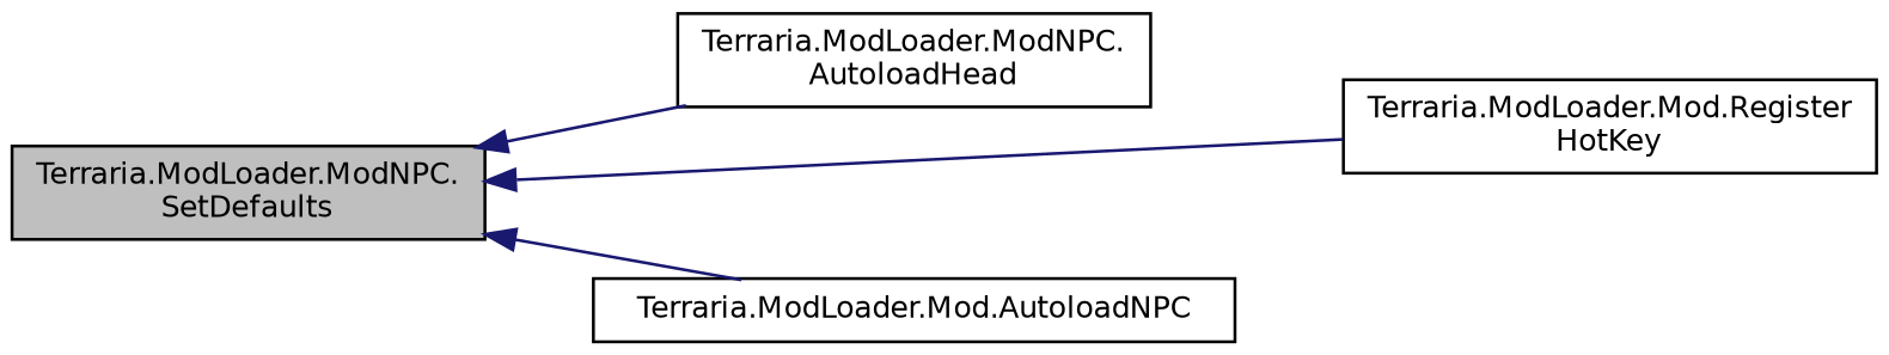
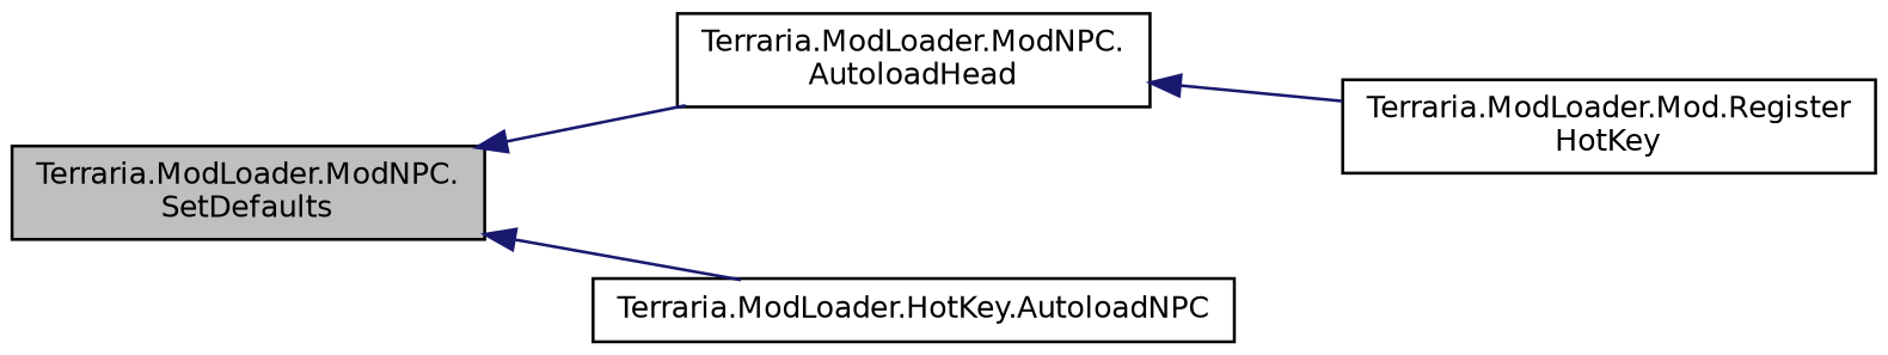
  digraph {
    rankdir=LR
    node [color=black fillcolor=white fontname=Helvetica fontsize=10 shape=record style=filled]
    edge [color=midnightblue dir=back fontname=Helvetica fontsize=10 labelfontname=Helvetica labelfontsize=10 style=solid]
    n1 [fillcolor=grey75 fontcolor=black height=0.2 label="Terraria.ModLoader.ModNPC.\lSetDefaults" width=0.4]
    n2 [height=0.2 label="Terraria.ModLoader.ModNPC.\lAutoloadHead" width=0.4]
    n3 [height=0.2 label="Terraria.ModLoader.Mod.Register\lHotKey" width=0.4]
-   n4 [height=0.2 label="Terraria.ModLoader.Mod.AutoloadNPC" width=0.4]
+   n4 [height=0.2 label="Terraria.ModLoader.HotKey.AutoloadNPC" width=0.4]
    n1 -> n2
-   n1 -> n3
+   n2 -> n3
    n1 -> n4
  }
